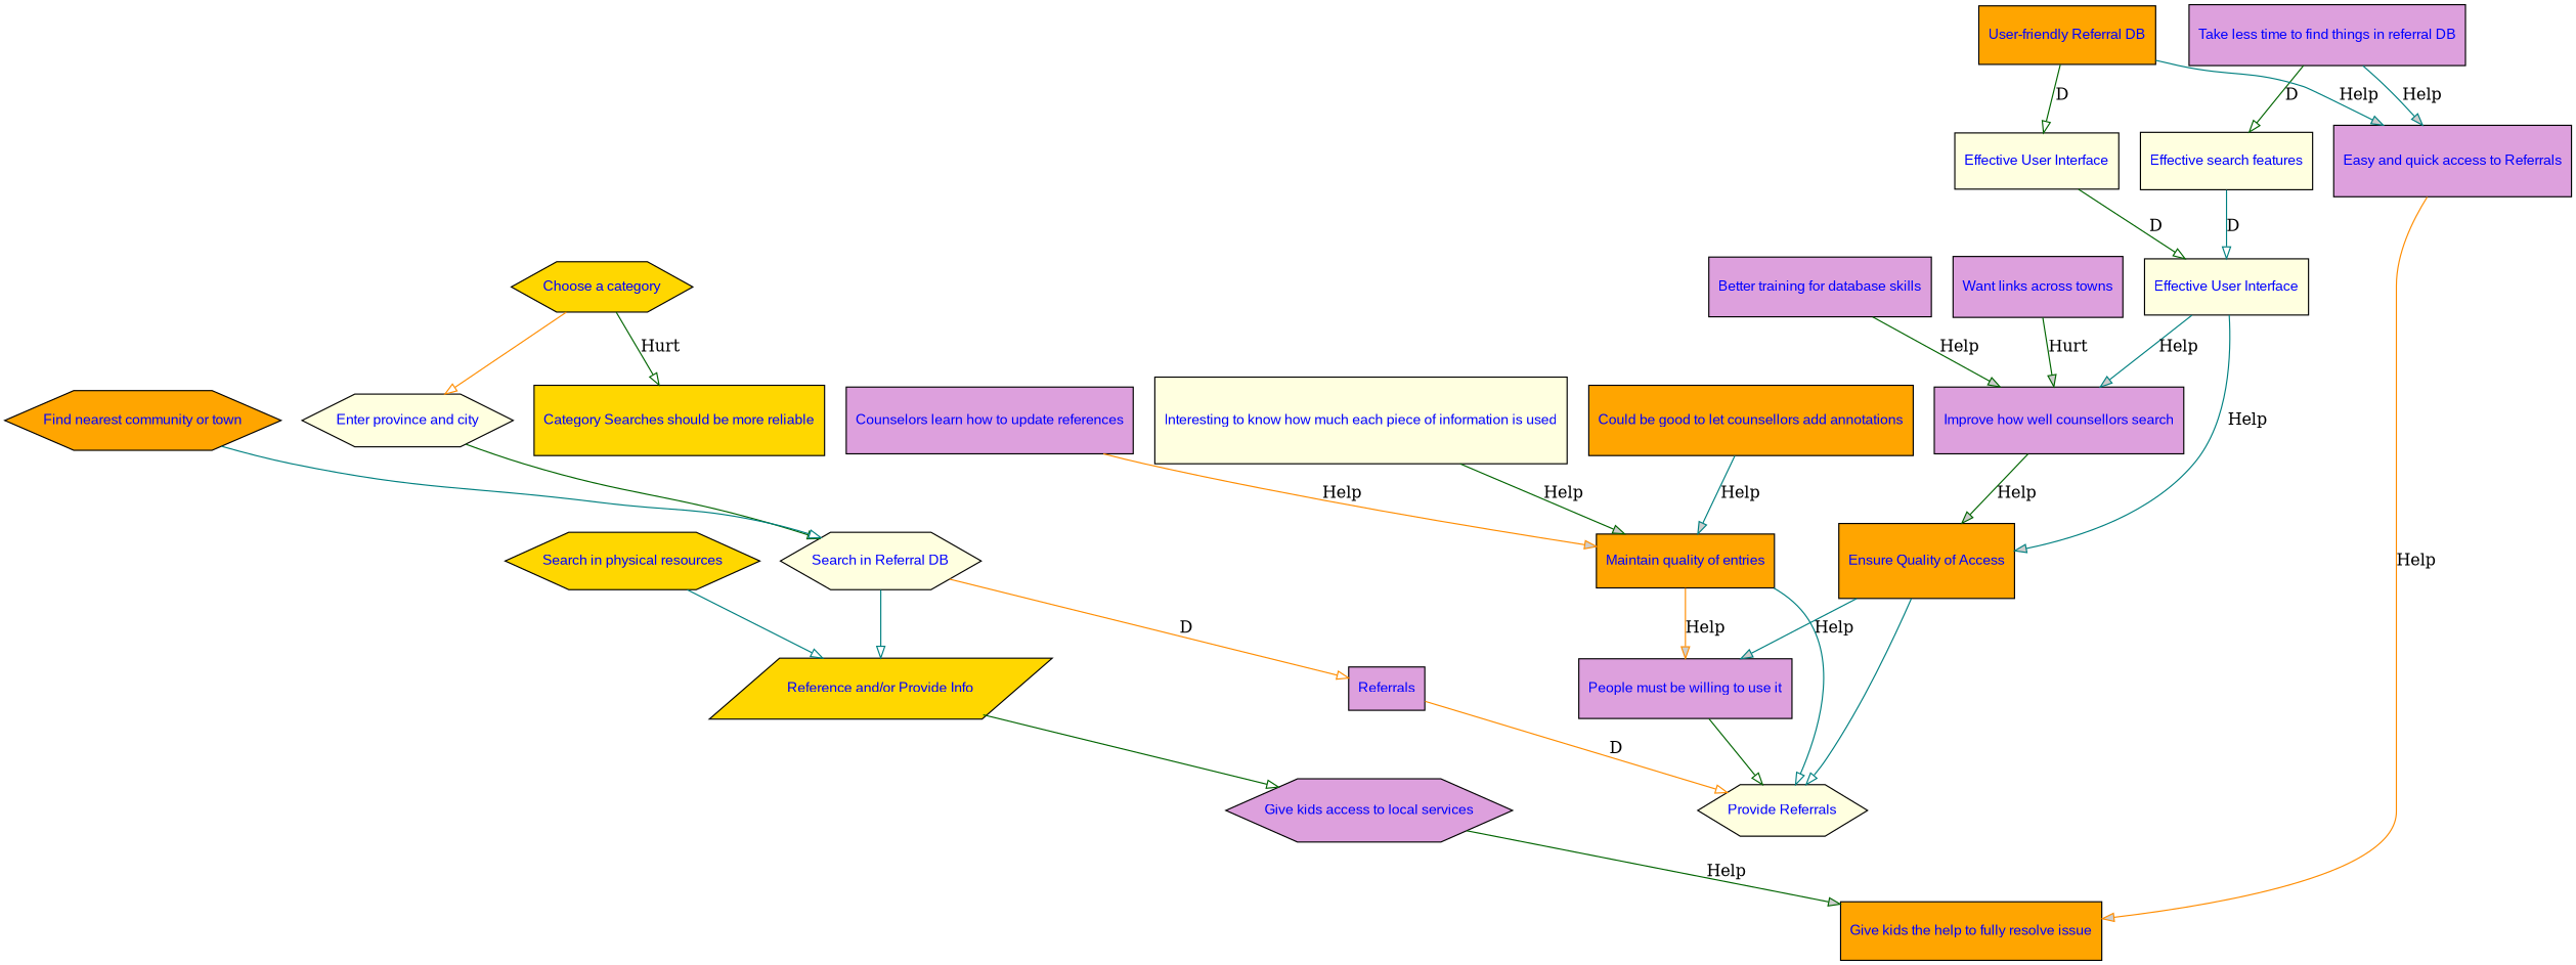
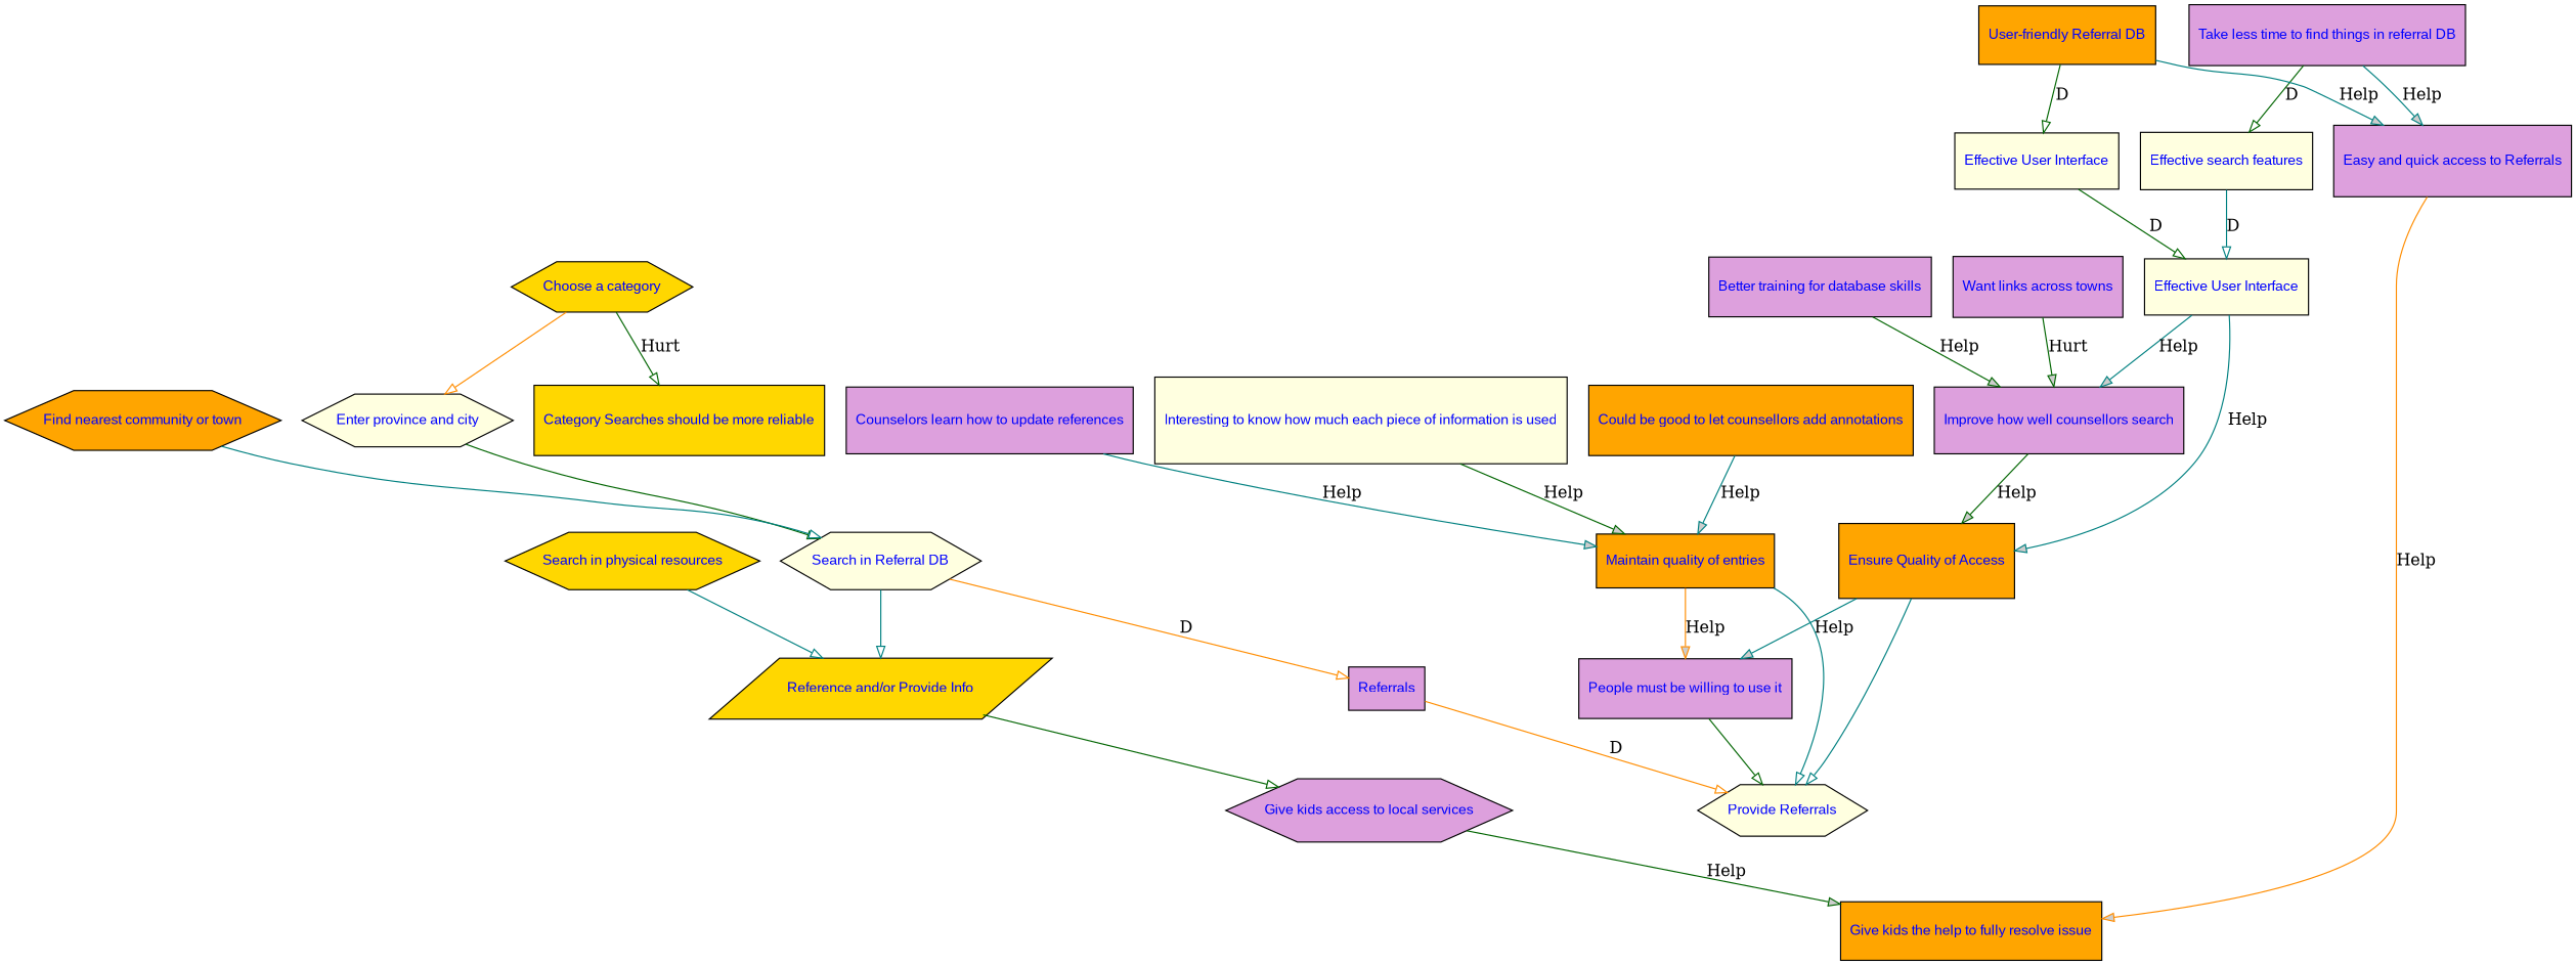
  digraph {
    node [color="#000000" fillcolor=plum fontcolor="#0000FF" fontname=Arial fontsize=12 shape=box style=filled]
    edge [color=teal fillcolor="#FFFFFF"]
    n1 [fillcolor=gold height=0.680314960629921 label="Search in physical resources" shape=polygon sides=6 width=1.06299212598425]
    n2 [fillcolor=gold height=0.726832222895218 label="Reference and/or Provide Info" shape=parallelogram width=1.18110236220473]
    n3 [height=0.755905511811023 label="Give kids access to local services" shape=polygon sides=6 width=1.18110236220472]
    n4 [fillcolor=orange height=0.698174485239669 label="Give kids the help to fully resolve issue" width=1.16141732283463]
    n5 [fillcolor=lightyellow height=0.680314960629921 label="Search in Referral DB" shape=polygon sides=6 width=1.06299212598425]
    n6 [height=0.517578125 label=Referrals width=0.828125]
    n7 [fillcolor=lightyellow height=0.617322834645669 label="Provide Referrals" shape=polygon sides=6 width=0.964566929133858]
    n8 [fillcolor=lightyellow height=0.662674087685118 label="Effective User Interface" width=1.10236220472441]
    n9 [height=0.786562586173298 label="Improve how well counsellors search" width=1.30845144356956]
    n10 [fillcolor=orange height=0.893426671789758 label="Ensure Quality of Access" width=1.48622047244095]
    n11 [height=0.703728325212658 label="People must be willing to use it" width=1.170656167979]
    n12 [height=0.718657668871754 label="Take less time to find things in referral DB" width=1.19549121811446]
    n13 [fillcolor=lightyellow height=0.679973523246231 label="Effective search features" width=1.13113991654389]
    n14 [height=0.845642045167509 label="Easy and quick access to Referrals" width=1.40673046772499]
    n15 [fillcolor=lightyellow height=0.625984251968505 label="Enter province and city" shape=polygon sides=6 width=0.978100393700789]
    n16 [fillcolor=gold height=0.600787401574803 label="Choose a category" shape=polygon sides=6 width=0.938730314960629]
    n17 [fillcolor=gold height=0.828342609606397 label="Category Searches should be more reliable" width=1.37795275590551]
    n18 [fillcolor=orange height=0.70551181102362 label="Find nearest community or town" shape=polygon sides=6 width=1.10236220472441]
    n19 [height=0.72730738665231 label="Want links across towns" width=1.2098800740242]
    n20 [height=0.710007951091201 label="Better training for database skills" width=1.18110236220473]
    n21 [fillcolor=orange height=0.836992327386956 label="Could be good to let counsellors add annotations" width=1.39234161181525]
    n22 [fillcolor=orange height=0.6405286370745 label="Maintain quality of entries" width=1.06552311864363]
    n23 [height=0.786474715909912 label="Counselors learn how to update references" width=1.3083052708746]
    n24 [fillcolor=lightyellow height=1.02556704046506 label="Interesting to know how much each piece of information is used" width=1.70603674540683]
    n25 [fillcolor=orange height=0.698174485239669 label="User-friendly Referral DB" width=1.16141732283463]
    n26 [fillcolor=lightyellow height=0.662674087685118 label="Effective User Interface" width=1.10236220472441]
    n1 -> n2
    n2 -> n3 [color=darkgreen]
    n3 -> n4 [color=darkgreen fillcolor="#CDCDCD" label=Help]
    n5 -> n2
    n5 -> n6 [color=darkorange label=D]
    n6 -> n7 [color=darkorange label=D]
    n8 -> n9 [fillcolor="#CDCDCD" label=Help]
    n8 -> n10 [fillcolor="#CDCDCD" label=Help]
    n9 -> n10 [color=darkgreen fillcolor="#CDCDCD" label=Help]
    n10 -> n7
    n10 -> n11 [fillcolor="#CDCDCD" label=Help]
    n11 -> n7 [color=darkgreen]
    n12 -> n13 [color=darkgreen label=D]
    n12 -> n14 [fillcolor="#CDCDCD" label=Help]
    n13 -> n8 [label=D]
    n14 -> n4 [color=darkorange fillcolor="#CDCDCD" label=Help]
    n15 -> n5 [color=darkgreen]
    n16 -> n15 [color=darkorange]
    n16 -> n17 [color=darkgreen label=Hurt]
    n18 -> n5
    n19 -> n9 [color=darkgreen fillcolor="#CDCDCD" label=Hurt]
    n20 -> n9 [color=darkgreen fillcolor="#CDCDCD" label=Help]
    n21 -> n22 [fillcolor="#CDCDCD" label=Help]
    n22 -> n7
    n22 -> n11 [color=darkorange fillcolor="#CDCDCD" label=Help]
-   n23 -> n22 [color=darkorange fillcolor="#CDCDCD" label=Help]
+   n23 -> n22 [fillcolor="#CDCDCD" label=Help]
    n24 -> n22 [color=darkgreen fillcolor="#CDCDCD" label=Help]
    n25 -> n14 [fillcolor="#CDCDCD" label=Help]
    n25 -> n26 [color=darkgreen label=D]
    n26 -> n8 [color=darkgreen label=D]
  }
